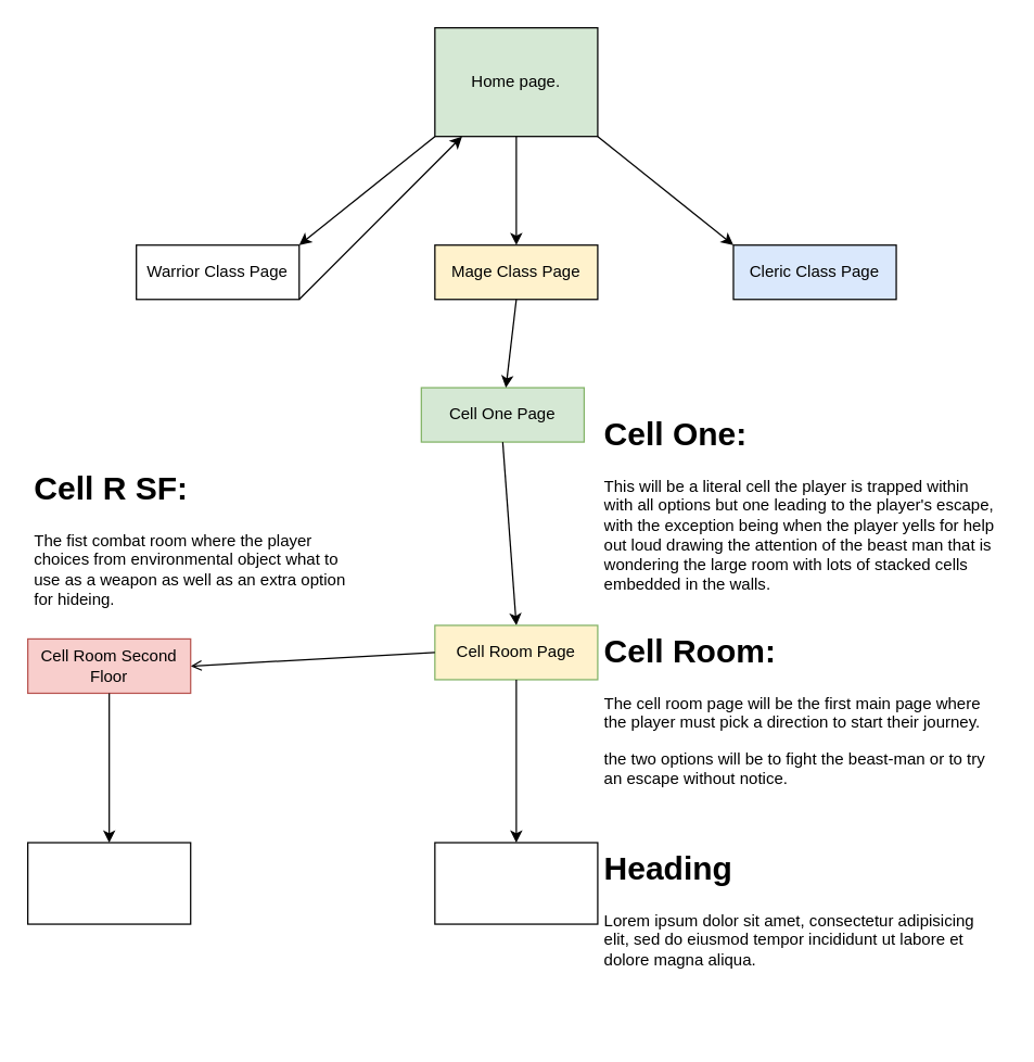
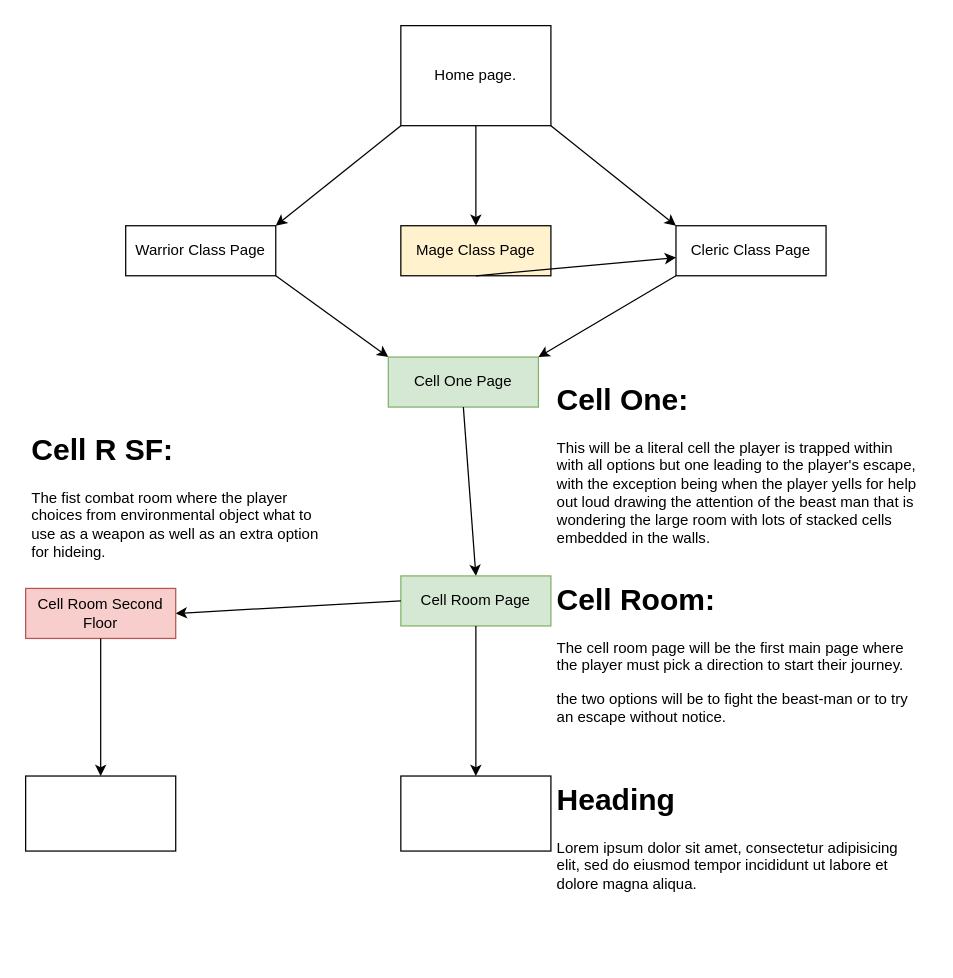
  <mxCell id="0" />
  <mxCell id="1" parent="0" />
  <mxCell id="2" value="" style="endArrow=classic;html=1;rounded=0;exitX=0.5;exitY=1;exitDx=0;exitDy=0;" parent="1" edge="1"><mxGeometry width="50" height="50" relative="1" as="geometry"><mxPoint x="380" y="100" as="sourcePoint" /><mxPoint x="380" y="180" as="targetPoint" /></mxGeometry></mxCell>
  <mxCell id="3" value="" style="endArrow=classic;html=1;rounded=0;exitX=1;exitY=1;exitDx=0;exitDy=0;" parent="1" source="5" edge="1"><mxGeometry width="50" height="50" relative="1" as="geometry"><mxPoint x="420" y="100" as="sourcePoint" /><mxPoint x="540" y="180" as="targetPoint" /></mxGeometry></mxCell>
  <mxCell id="4" value="" style="endArrow=classic;html=1;rounded=0;exitX=0;exitY=1;exitDx=0;exitDy=0;" parent="1" source="5" edge="1"><mxGeometry width="50" height="50" relative="1" as="geometry"><mxPoint x="340" y="100" as="sourcePoint" /><mxPoint x="220" y="180" as="targetPoint" /></mxGeometry></mxCell>
- <mxCell id="5" value="Home page." style="rounded=0;whiteSpace=wrap;html=1;fillColor=#d5e8d4;" parent="1" vertex="1"><mxGeometry x="320" y="20" width="120" height="80" as="geometry" /></mxCell>
+ <mxCell id="5" value="Home page." style="rounded=0;whiteSpace=wrap;html=1;" parent="1" vertex="1"><mxGeometry x="320" y="20" width="120" height="80" as="geometry" /></mxCell>
  <mxCell id="6" value="Mage Class Page" style="rounded=0;whiteSpace=wrap;html=1;fillColor=#fff2cc;" parent="1" vertex="1"><mxGeometry x="320" y="180" width="120" height="40" as="geometry" /></mxCell>
- <mxCell id="7" value="Cleric Class Page" style="rounded=0;whiteSpace=wrap;html=1;fillColor=#dae8fc;" parent="1" vertex="1"><mxGeometry x="540" y="180" width="120" height="40" as="geometry" /></mxCell>
+ <mxCell id="7" value="Cleric Class Page" style="rounded=0;whiteSpace=wrap;html=1;" parent="1" vertex="1"><mxGeometry x="540" y="180" width="120" height="40" as="geometry" /></mxCell>
  <mxCell id="8" value="Warrior Class Page" style="rounded=0;whiteSpace=wrap;html=1;" parent="1" vertex="1"><mxGeometry x="100" y="180" width="120" height="40" as="geometry" /></mxCell>
- <mxCell id="9" value="" style="endArrow=classic;html=1;rounded=0;exitX=1;exitY=1;exitDx=0;exitDy=0;" parent="1" source="8" target="5" edge="1"><mxGeometry width="50" height="50" relative="1" as="geometry"><mxPoint x="370" y="390" as="sourcePoint" /><mxPoint x="320" y="290" as="targetPoint" /></mxGeometry></mxCell>
+ <mxCell id="9" value="" style="endArrow=classic;html=1;rounded=0;exitX=1;exitY=1;exitDx=0;exitDy=0;entryX=0;entryY=0;entryDx=0;entryDy=0;" parent="1" source="8" target="10" edge="1"><mxGeometry width="50" height="50" relative="1" as="geometry"><mxPoint x="370" y="390" as="sourcePoint" /><mxPoint x="320" y="290" as="targetPoint" /></mxGeometry></mxCell>
  <mxCell id="10" value="Cell One Page" style="rounded=0;whiteSpace=wrap;html=1;fillColor=#d5e8d4;strokeColor=#82b366;" parent="1" vertex="1"><mxGeometry x="310" y="285" width="120" height="40" as="geometry" /></mxCell>
- <mxCell id="11" value="" style="endArrow=classic;html=1;rounded=0;exitX=0.5;exitY=1;exitDx=0;exitDy=0;" parent="1" source="6" target="10" edge="1"><mxGeometry width="50" height="50" relative="1" as="geometry"><mxPoint x="370" y="390" as="sourcePoint" /><mxPoint x="420" y="340" as="targetPoint" /></mxGeometry></mxCell>
+ <mxCell id="11" value="" style="endArrow=classic;html=1;rounded=0;exitX=0.5;exitY=1;exitDx=0;exitDy=0;" parent="1" source="6" target="7" edge="1"><mxGeometry width="50" height="50" relative="1" as="geometry"><mxPoint x="370" y="390" as="sourcePoint" /><mxPoint x="420" y="340" as="targetPoint" /></mxGeometry></mxCell>
+ <mxCell id="12" value="" style="endArrow=classic;html=1;rounded=0;exitX=0;exitY=1;exitDx=0;exitDy=0;entryX=1;entryY=0;entryDx=0;entryDy=0;" parent="1" source="7" target="10" edge="1"><mxGeometry width="50" height="50" relative="1" as="geometry"><mxPoint x="370" y="390" as="sourcePoint" /><mxPoint x="440" y="290" as="targetPoint" /><Array as="points" /></mxGeometry></mxCell>
  <mxCell id="13" value="" style="endArrow=classic;html=1;rounded=0;exitX=0.5;exitY=1;exitDx=0;exitDy=0;" edge="1" parent="1" source="10"><mxGeometry width="50" height="50" relative="1" as="geometry"><mxPoint x="350" y="390" as="sourcePoint" /><mxPoint x="380" y="460" as="targetPoint" /></mxGeometry></mxCell>
  <mxCell id="14" value="&lt;h1&gt;Cell One:&lt;/h1&gt;&lt;p&gt;This will be a literal cell the player is trapped within with all options but one leading to the player's escape, with the exception being when the player yells for help out loud drawing the attention of the beast man that is wondering the large room with lots of stacked cells embedded in the walls.&lt;/p&gt;" style="text;html=1;spacing=5;spacingTop=-20;whiteSpace=wrap;overflow=hidden;rounded=0;" vertex="1" parent="1"><mxGeometry x="440" y="300" width="300" height="140" as="geometry" /></mxCell>
- <mxCell id="15" value="Cell Room Page" style="rounded=0;whiteSpace=wrap;html=1;fillColor=#fff2cc;strokeColor=#82b366;" vertex="1" parent="1"><mxGeometry x="320" y="460" width="120" height="40" as="geometry" /></mxCell>
+ <mxCell id="15" value="Cell Room Page" style="rounded=0;whiteSpace=wrap;html=1;fillColor=#d5e8d4;strokeColor=#82b366;" vertex="1" parent="1"><mxGeometry x="320" y="460" width="120" height="40" as="geometry" /></mxCell>
  <mxCell id="16" value="&lt;h1&gt;Cell Room:&lt;/h1&gt;&lt;p&gt;The cell room page will be the first main page where the player must pick a direction to start their journey.&lt;/p&gt;&lt;p&gt;the two options will be to fight the beast-man or to try an escape without notice.&lt;/p&gt;" style="text;html=1;spacing=5;spacingTop=-20;whiteSpace=wrap;overflow=hidden;rounded=0;" vertex="1" parent="1"><mxGeometry x="440" y="460" width="300" height="140" as="geometry" /></mxCell>
  <mxCell id="17" value="" style="endArrow=classic;html=1;rounded=0;exitX=0.5;exitY=1;exitDx=0;exitDy=0;" edge="1" parent="1" source="15"><mxGeometry width="50" height="50" relative="1" as="geometry"><mxPoint x="380" y="670" as="sourcePoint" /><mxPoint x="380" y="620" as="targetPoint" /></mxGeometry></mxCell>
  <mxCell id="18" value="" style="rounded=0;whiteSpace=wrap;html=1;" vertex="1" parent="1"><mxGeometry x="320" y="620" width="120" height="60" as="geometry" /></mxCell>
  <mxCell id="19" value="&lt;h1&gt;Heading&lt;/h1&gt;&lt;p&gt;Lorem ipsum dolor sit amet, consectetur adipisicing elit, sed do eiusmod tempor incididunt ut labore et dolore magna aliqua.&lt;/p&gt;" style="text;html=1;spacing=5;spacingTop=-20;whiteSpace=wrap;overflow=hidden;rounded=0;" vertex="1" parent="1"><mxGeometry x="440" y="620" width="300" height="140" as="geometry" /></mxCell>
- <mxCell id="20" value="" style="endArrow=open;html=1;rounded=0;exitX=0;exitY=0.5;exitDx=0;exitDy=0;entryX=1;entryY=0.5;entryDx=0;entryDy=0;" edge="1" parent="1" source="15" target="21"><mxGeometry width="50" height="50" relative="1" as="geometry"><mxPoint x="180" y="520" as="sourcePoint" /><mxPoint x="220" y="480" as="targetPoint" /></mxGeometry></mxCell>
+ <mxCell id="20" value="" style="endArrow=classic;html=1;rounded=0;exitX=0;exitY=0.5;exitDx=0;exitDy=0;entryX=1;entryY=0.5;entryDx=0;entryDy=0;" edge="1" parent="1" source="15" target="21"><mxGeometry width="50" height="50" relative="1" as="geometry"><mxPoint x="180" y="520" as="sourcePoint" /><mxPoint x="220" y="480" as="targetPoint" /></mxGeometry></mxCell>
  <mxCell id="21" value="Cell Room Second Floor" style="rounded=0;whiteSpace=wrap;html=1;fillColor=#f8cecc;strokeColor=#b85450;" vertex="1" parent="1"><mxGeometry x="20" y="470" width="120" height="40" as="geometry" /></mxCell>
  <mxCell id="22" value="" style="rounded=0;whiteSpace=wrap;html=1;" vertex="1" parent="1"><mxGeometry x="20" y="620" width="120" height="60" as="geometry" /></mxCell>
  <mxCell id="23" value="" style="endArrow=classic;html=1;rounded=0;exitX=0.5;exitY=1;exitDx=0;exitDy=0;" edge="1" parent="1" source="21" target="22"><mxGeometry width="50" height="50" relative="1" as="geometry"><mxPoint x="170" y="600" as="sourcePoint" /><mxPoint x="220" y="550" as="targetPoint" /></mxGeometry></mxCell>
  <mxCell id="24" value="&lt;h1&gt;Cell R SF:&lt;/h1&gt;&lt;div&gt;The fist combat room where the player choices from environmental object what to use as a weapon as well as an extra option for hideing.&lt;/div&gt;" style="text;html=1;spacing=5;spacingTop=-20;whiteSpace=wrap;overflow=hidden;rounded=0;" vertex="1" parent="1"><mxGeometry x="20" y="340" width="240" height="120" as="geometry" /></mxCell>
